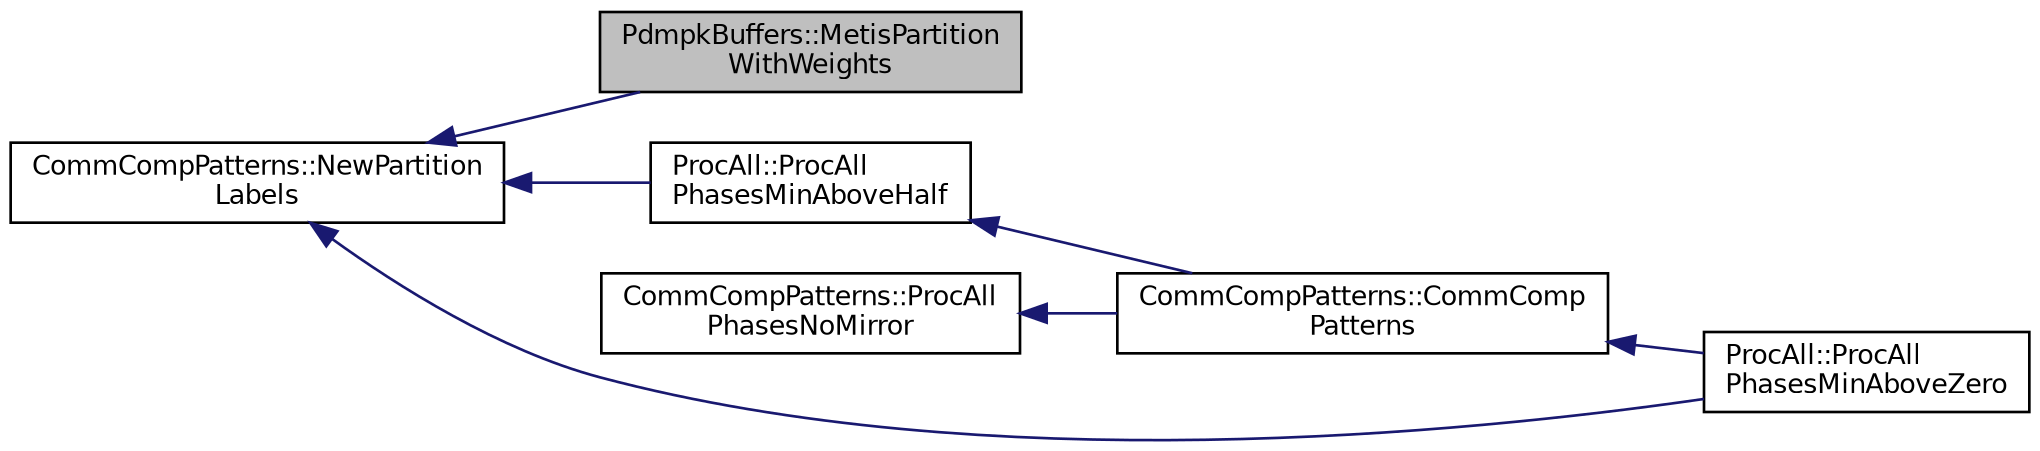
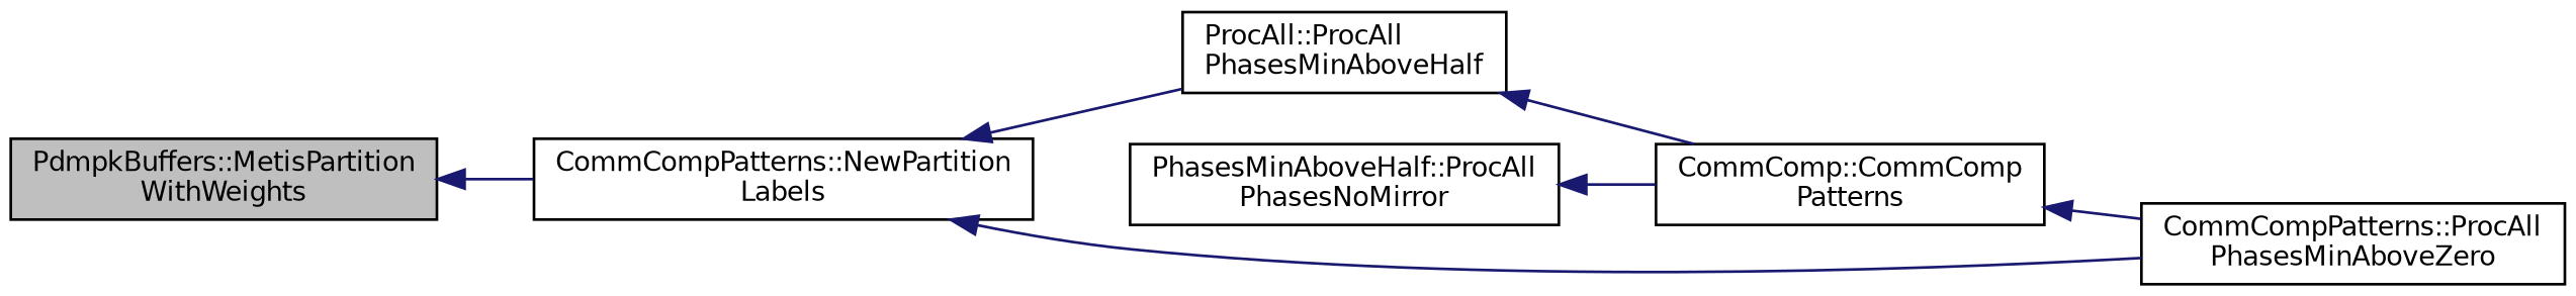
  digraph {
    rankdir=LR
    node [color=black fillcolor=white fontname=Helvetica fontsize=10 shape=record style=filled]
    edge [color=midnightblue dir=back fontname=Helvetica fontsize=10 labelfontname=Helvetica labelfontsize=10 style=solid]
    n1 [fillcolor=grey75 fontcolor=black height=0.2 label="PdmpkBuffers::MetisPartition\lWithWeights" width=0.4]
    n2 [height=0.2 label="CommCompPatterns::NewPartition\lLabels" width=0.4]
    n3 [height=0.2 label="ProcAll::ProcAll\lPhasesMinAboveHalf" width=0.4]
-   n4 [height=0.2 label="ProcAll::ProcAll\lPhasesMinAboveZero" width=0.4]
-   n5 [height=0.2 label="CommCompPatterns::ProcAll\lPhasesNoMirror" width=0.4]
-   n6 [height=0.2 label="CommCompPatterns::CommComp\lPatterns" width=0.4]
-   n2 -> n1
+   n4 [height=0.2 label="CommCompPatterns::ProcAll\lPhasesMinAboveZero" width=0.4]
+   n5 [height=0.2 label="PhasesMinAboveHalf::ProcAll\lPhasesNoMirror" width=0.4]
+   n6 [height=0.2 label="CommComp::CommComp\lPatterns" width=0.4]
+   n1 -> n2
    n2 -> n3
    n2 -> n4
    n3 -> n6
    n5 -> n6
    n6 -> n4
  }
